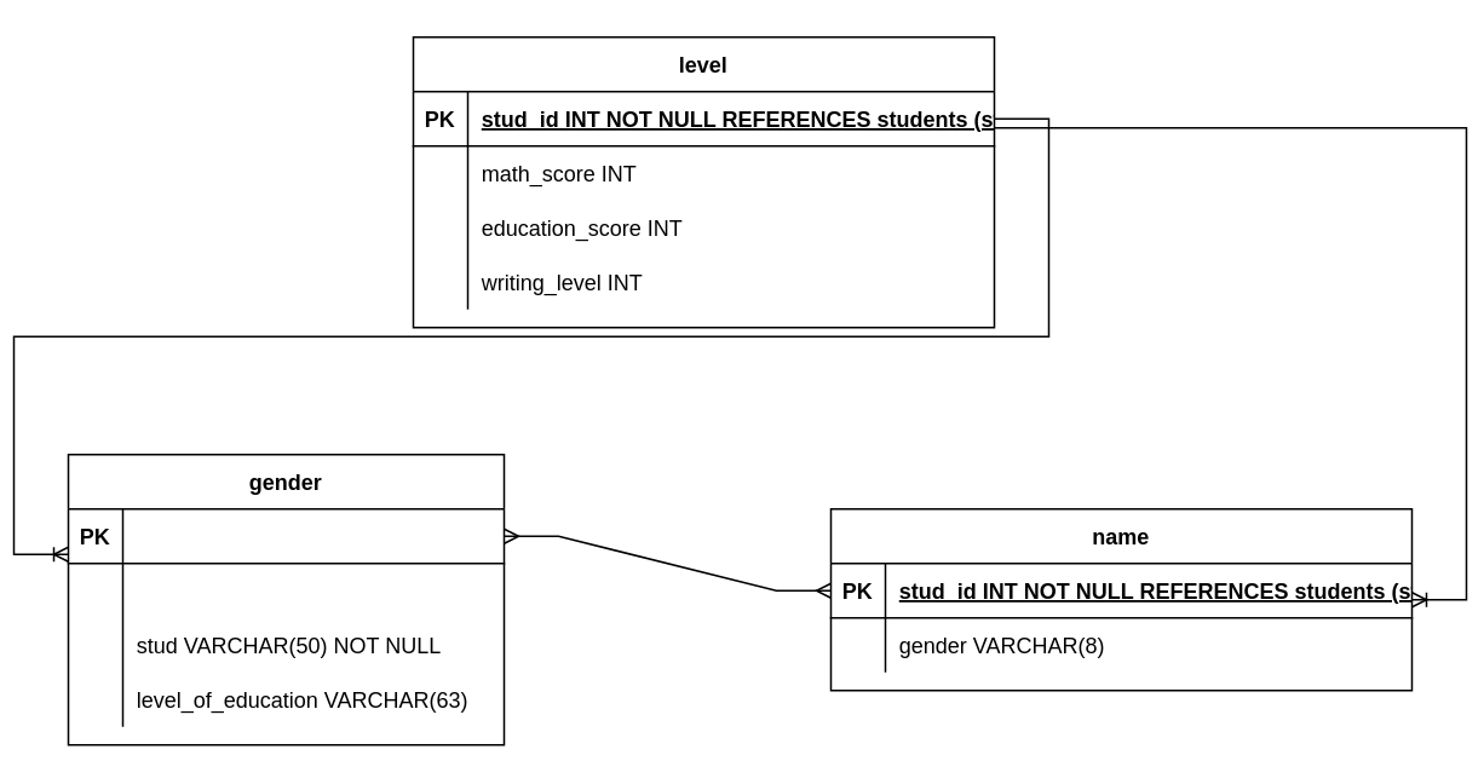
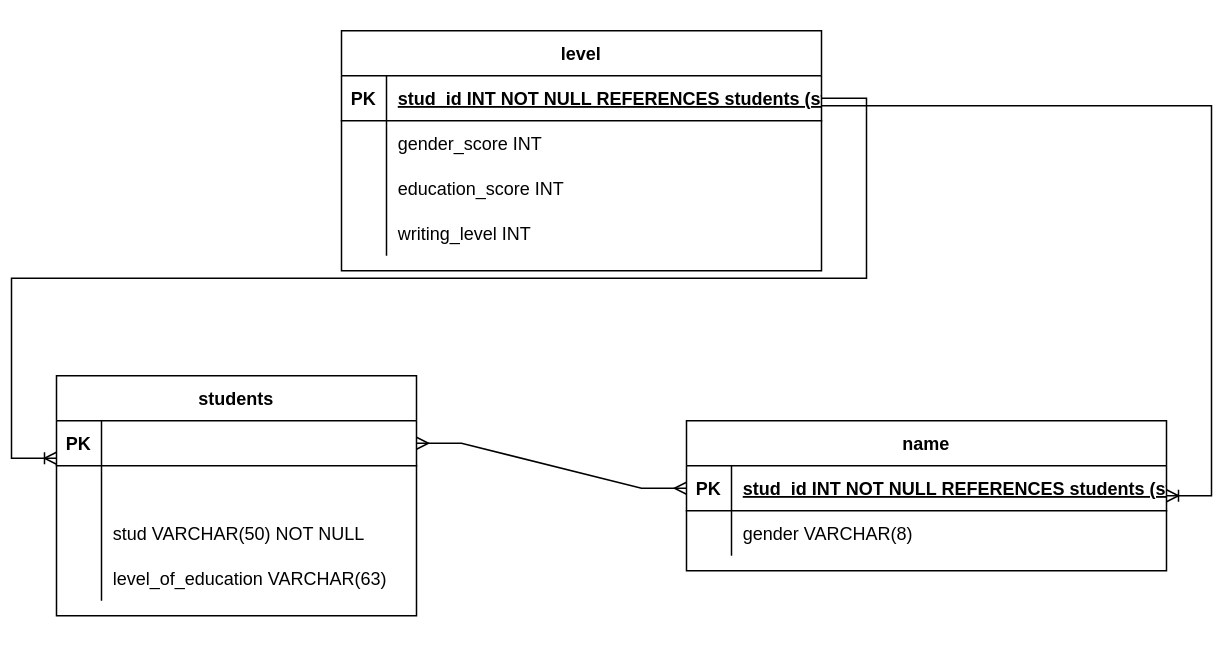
  <mxCell id="0" />
  <mxCell id="1" parent="0" />
- <mxCell id="2" value="gender" style="shape=table;startSize=30;container=1;collapsible=1;childLayout=tableLayout;fixedRows=1;rowLines=0;fontStyle=1;align=center;resizeLast=1;" vertex="1" parent="1"><mxGeometry x="20" y="250" width="240" height="160" as="geometry" /></mxCell>
+ <mxCell id="2" value="students" style="shape=table;startSize=30;container=1;collapsible=1;childLayout=tableLayout;fixedRows=1;rowLines=0;fontStyle=1;align=center;resizeLast=1;" vertex="1" parent="1"><mxGeometry x="20" y="250" width="240" height="160" as="geometry" /></mxCell>
  <mxCell id="3" value="" style="shape=partialRectangle;collapsible=0;dropTarget=0;pointerEvents=0;fillColor=none;points=[[0,0.5],[1,0.5]];portConstraint=eastwest;top=0;left=0;right=0;bottom=1;" vertex="1" parent="2"><mxGeometry y="30" width="240" height="30" as="geometry" /></mxCell>
  <mxCell id="4" value="PK" style="shape=partialRectangle;overflow=hidden;connectable=0;fillColor=none;top=0;left=0;bottom=0;right=0;fontStyle=1;" vertex="1" parent="3"><mxGeometry width="30" height="30" as="geometry"><mxRectangle width="30" height="30" as="alternateBounds" /></mxGeometry></mxCell>
  <mxCell id="5" value="" style="shape=partialRectangle;collapsible=0;dropTarget=0;pointerEvents=0;fillColor=none;points=[[0,0.5],[1,0.5]];portConstraint=eastwest;top=0;left=0;right=0;bottom=0;" vertex="1" parent="2"><mxGeometry y="60" width="240" height="30" as="geometry" /></mxCell>
  <mxCell id="6" value="" style="shape=partialRectangle;overflow=hidden;connectable=0;fillColor=none;top=0;left=0;bottom=0;right=0;" vertex="1" parent="5"><mxGeometry width="30" height="30" as="geometry"><mxRectangle width="30" height="30" as="alternateBounds" /></mxGeometry></mxCell>
  <mxCell id="7" value="" style="shape=partialRectangle;collapsible=0;dropTarget=0;pointerEvents=0;fillColor=none;points=[[0,0.5],[1,0.5]];portConstraint=eastwest;top=0;left=0;right=0;bottom=0;" vertex="1" parent="2"><mxGeometry y="90" width="240" height="30" as="geometry" /></mxCell>
  <mxCell id="8" value="" style="shape=partialRectangle;overflow=hidden;connectable=0;fillColor=none;top=0;left=0;bottom=0;right=0;" vertex="1" parent="7"><mxGeometry width="30" height="30" as="geometry"><mxRectangle width="30" height="30" as="alternateBounds" /></mxGeometry></mxCell>
  <mxCell id="9" value="stud VARCHAR(50) NOT NULL" style="shape=partialRectangle;overflow=hidden;connectable=0;fillColor=none;top=0;left=0;bottom=0;right=0;align=left;spacingLeft=6;" vertex="1" parent="7"><mxGeometry x="30" width="210" height="30" as="geometry"><mxRectangle width="210" height="30" as="alternateBounds" /></mxGeometry></mxCell>
  <mxCell id="10" value="" style="shape=partialRectangle;collapsible=0;dropTarget=0;pointerEvents=0;fillColor=none;points=[[0,0.5],[1,0.5]];portConstraint=eastwest;top=0;left=0;right=0;bottom=0;" vertex="1" parent="2"><mxGeometry y="120" width="240" height="30" as="geometry" /></mxCell>
  <mxCell id="11" value="" style="shape=partialRectangle;overflow=hidden;connectable=0;fillColor=none;top=0;left=0;bottom=0;right=0;" vertex="1" parent="10"><mxGeometry width="30" height="30" as="geometry"><mxRectangle width="30" height="30" as="alternateBounds" /></mxGeometry></mxCell>
  <mxCell id="12" value="level_of_education VARCHAR(63)" style="shape=partialRectangle;overflow=hidden;connectable=0;fillColor=none;top=0;left=0;bottom=0;right=0;align=left;spacingLeft=6;" vertex="1" parent="10"><mxGeometry x="30" width="210" height="30" as="geometry"><mxRectangle width="210" height="30" as="alternateBounds" /></mxGeometry></mxCell>
  <mxCell id="13" value="level" style="shape=table;startSize=30;container=1;collapsible=1;childLayout=tableLayout;fixedRows=1;rowLines=0;fontStyle=1;align=center;resizeLast=1;" vertex="1" parent="1"><mxGeometry x="210" y="20" width="320" height="160" as="geometry" /></mxCell>
  <mxCell id="14" value="" style="shape=partialRectangle;collapsible=0;dropTarget=0;pointerEvents=0;fillColor=none;points=[[0,0.5],[1,0.5]];portConstraint=eastwest;top=0;left=0;right=0;bottom=1;" vertex="1" parent="13"><mxGeometry y="30" width="320" height="30" as="geometry" /></mxCell>
  <mxCell id="15" value="PK" style="shape=partialRectangle;overflow=hidden;connectable=0;fillColor=none;top=0;left=0;bottom=0;right=0;fontStyle=1;" vertex="1" parent="14"><mxGeometry width="30" height="30" as="geometry"><mxRectangle width="30" height="30" as="alternateBounds" /></mxGeometry></mxCell>
  <mxCell id="16" value="stud_id INT NOT NULL REFERENCES students (stud_id)" style="shape=partialRectangle;overflow=hidden;connectable=0;fillColor=none;top=0;left=0;bottom=0;right=0;align=left;spacingLeft=6;fontStyle=5;" vertex="1" parent="14"><mxGeometry x="30" width="290" height="30" as="geometry"><mxRectangle width="290" height="30" as="alternateBounds" /></mxGeometry></mxCell>
  <mxCell id="17" value="" style="shape=partialRectangle;collapsible=0;dropTarget=0;pointerEvents=0;fillColor=none;points=[[0,0.5],[1,0.5]];portConstraint=eastwest;top=0;left=0;right=0;bottom=0;" vertex="1" parent="13"><mxGeometry y="60" width="320" height="30" as="geometry" /></mxCell>
  <mxCell id="18" value="" style="shape=partialRectangle;overflow=hidden;connectable=0;fillColor=none;top=0;left=0;bottom=0;right=0;" vertex="1" parent="17"><mxGeometry width="30" height="30" as="geometry"><mxRectangle width="30" height="30" as="alternateBounds" /></mxGeometry></mxCell>
- <mxCell id="19" value="math_score INT" style="shape=partialRectangle;overflow=hidden;connectable=0;fillColor=none;top=0;left=0;bottom=0;right=0;align=left;spacingLeft=6;" vertex="1" parent="17"><mxGeometry x="30" width="290" height="30" as="geometry"><mxRectangle width="290" height="30" as="alternateBounds" /></mxGeometry></mxCell>
+ <mxCell id="19" value="gender_score INT" style="shape=partialRectangle;overflow=hidden;connectable=0;fillColor=none;top=0;left=0;bottom=0;right=0;align=left;spacingLeft=6;" vertex="1" parent="17"><mxGeometry x="30" width="290" height="30" as="geometry"><mxRectangle width="290" height="30" as="alternateBounds" /></mxGeometry></mxCell>
  <mxCell id="20" value="" style="shape=partialRectangle;collapsible=0;dropTarget=0;pointerEvents=0;fillColor=none;points=[[0,0.5],[1,0.5]];portConstraint=eastwest;top=0;left=0;right=0;bottom=0;" vertex="1" parent="13"><mxGeometry y="90" width="320" height="30" as="geometry" /></mxCell>
  <mxCell id="21" value="" style="shape=partialRectangle;overflow=hidden;connectable=0;fillColor=none;top=0;left=0;bottom=0;right=0;" vertex="1" parent="20"><mxGeometry width="30" height="30" as="geometry"><mxRectangle width="30" height="30" as="alternateBounds" /></mxGeometry></mxCell>
  <mxCell id="22" value="education_score INT" style="shape=partialRectangle;overflow=hidden;connectable=0;fillColor=none;top=0;left=0;bottom=0;right=0;align=left;spacingLeft=6;" vertex="1" parent="20"><mxGeometry x="30" width="290" height="30" as="geometry"><mxRectangle width="290" height="30" as="alternateBounds" /></mxGeometry></mxCell>
  <mxCell id="23" value="" style="shape=partialRectangle;collapsible=0;dropTarget=0;pointerEvents=0;fillColor=none;points=[[0,0.5],[1,0.5]];portConstraint=eastwest;top=0;left=0;right=0;bottom=0;" vertex="1" parent="13"><mxGeometry y="120" width="320" height="30" as="geometry" /></mxCell>
  <mxCell id="24" value="" style="shape=partialRectangle;overflow=hidden;connectable=0;fillColor=none;top=0;left=0;bottom=0;right=0;" vertex="1" parent="23"><mxGeometry width="30" height="30" as="geometry"><mxRectangle width="30" height="30" as="alternateBounds" /></mxGeometry></mxCell>
  <mxCell id="25" value="writing_level INT" style="shape=partialRectangle;overflow=hidden;connectable=0;fillColor=none;top=0;left=0;bottom=0;right=0;align=left;spacingLeft=6;" vertex="1" parent="23"><mxGeometry x="30" width="290" height="30" as="geometry"><mxRectangle width="290" height="30" as="alternateBounds" /></mxGeometry></mxCell>
  <mxCell id="26" value="name" style="shape=table;startSize=30;container=1;collapsible=1;childLayout=tableLayout;fixedRows=1;rowLines=0;fontStyle=1;align=center;resizeLast=1;" vertex="1" parent="1"><mxGeometry x="440" y="280" width="320" height="100" as="geometry" /></mxCell>
  <mxCell id="27" value="" style="shape=partialRectangle;collapsible=0;dropTarget=0;pointerEvents=0;fillColor=none;points=[[0,0.5],[1,0.5]];portConstraint=eastwest;top=0;left=0;right=0;bottom=1;" vertex="1" parent="26"><mxGeometry y="30" width="320" height="30" as="geometry" /></mxCell>
  <mxCell id="28" value="PK" style="shape=partialRectangle;overflow=hidden;connectable=0;fillColor=none;top=0;left=0;bottom=0;right=0;fontStyle=1;" vertex="1" parent="27"><mxGeometry width="30" height="30" as="geometry"><mxRectangle width="30" height="30" as="alternateBounds" /></mxGeometry></mxCell>
  <mxCell id="29" value="stud_id INT NOT NULL REFERENCES students (stud_id)" style="shape=partialRectangle;overflow=hidden;connectable=0;fillColor=none;top=0;left=0;bottom=0;right=0;align=left;spacingLeft=6;fontStyle=5;" vertex="1" parent="27"><mxGeometry x="30" width="290" height="30" as="geometry"><mxRectangle width="290" height="30" as="alternateBounds" /></mxGeometry></mxCell>
  <mxCell id="30" value="" style="shape=partialRectangle;collapsible=0;dropTarget=0;pointerEvents=0;fillColor=none;points=[[0,0.5],[1,0.5]];portConstraint=eastwest;top=0;left=0;right=0;bottom=0;" vertex="1" parent="26"><mxGeometry y="60" width="320" height="30" as="geometry" /></mxCell>
  <mxCell id="31" value="" style="shape=partialRectangle;overflow=hidden;connectable=0;fillColor=none;top=0;left=0;bottom=0;right=0;" vertex="1" parent="30"><mxGeometry width="30" height="30" as="geometry"><mxRectangle width="30" height="30" as="alternateBounds" /></mxGeometry></mxCell>
  <mxCell id="32" value="gender VARCHAR(8)" style="shape=partialRectangle;overflow=hidden;connectable=0;fillColor=none;top=0;left=0;bottom=0;right=0;align=left;spacingLeft=6;" vertex="1" parent="30"><mxGeometry x="30" width="290" height="30" as="geometry"><mxRectangle width="290" height="30" as="alternateBounds" /></mxGeometry></mxCell>
  <mxCell id="33" value="" style="edgeStyle=entityRelationEdgeStyle;fontSize=12;html=1;endArrow=ERmany;startArrow=ERmany;rounded=0;entryX=0;entryY=0.5;entryDx=0;entryDy=0;exitX=1;exitY=0.5;exitDx=0;exitDy=0;" edge="1" parent="1" source="3" target="27"><mxGeometry width="100" height="100" relative="1" as="geometry"><mxPoint x="260" y="360" as="sourcePoint" /><mxPoint x="360" y="260" as="targetPoint" /></mxGeometry></mxCell>
  <mxCell id="34" value="" style="edgeStyle=entityRelationEdgeStyle;fontSize=12;html=1;endArrow=ERoneToMany;rounded=0;" edge="1" parent="1" target="26"><mxGeometry width="100" height="100" relative="1" as="geometry"><mxPoint x="530" y="70" as="sourcePoint" /><mxPoint x="590" y="240" as="targetPoint" /></mxGeometry></mxCell>
  <mxCell id="35" value="" style="edgeStyle=entityRelationEdgeStyle;fontSize=12;html=1;endArrow=ERoneToMany;rounded=0;jumpStyle=none;exitX=1;exitY=0.5;exitDx=0;exitDy=0;" edge="1" parent="1" source="14"><mxGeometry width="100" height="100" relative="1" as="geometry"><mxPoint x="540" y="80" as="sourcePoint" /><mxPoint x="20" y="305" as="targetPoint" /></mxGeometry></mxCell>
